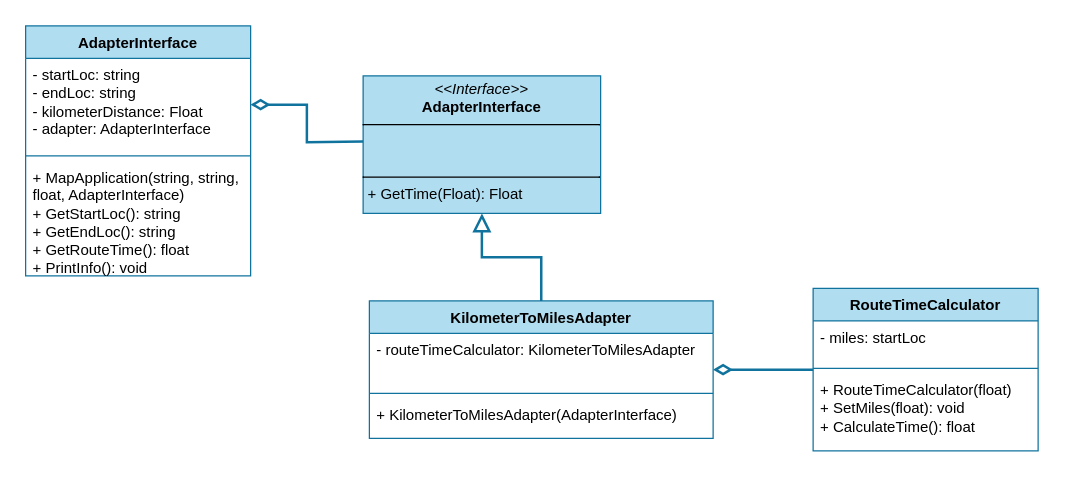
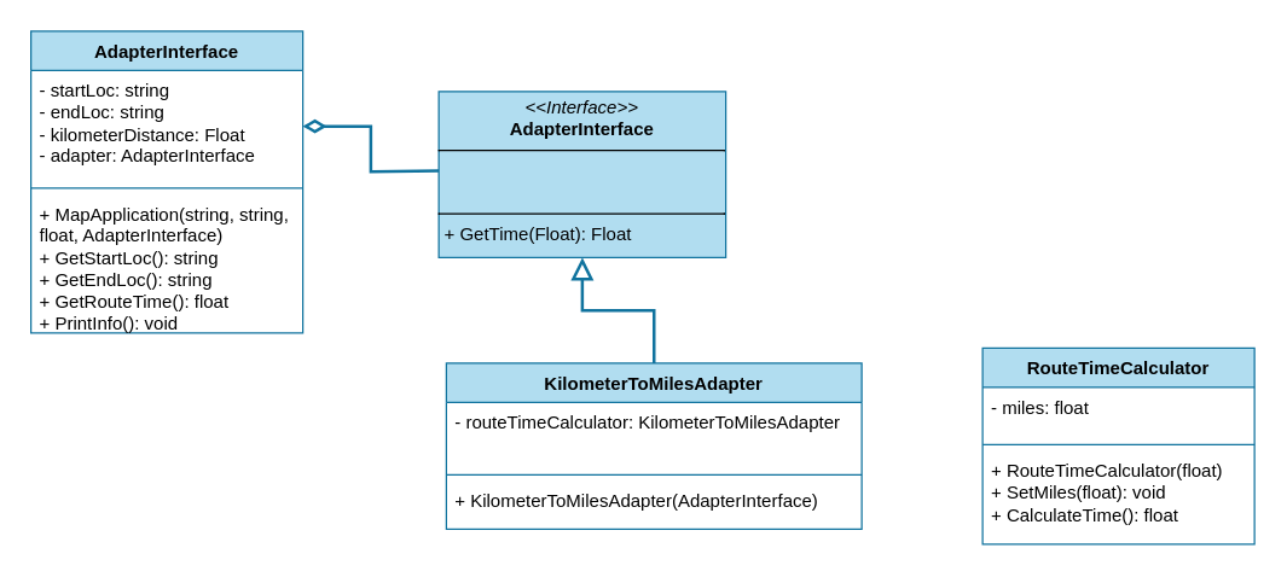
  <mxCell id="0" />
  <mxCell id="1" parent="0" />
  <mxCell id="2" value="&lt;p style=&quot;margin:0px;margin-top:4px;text-align:center;&quot;&gt;&lt;i&gt;&amp;lt;&amp;lt;Interface&amp;gt;&amp;gt;&lt;/i&gt;&lt;br&gt;&lt;b&gt;AdapterInterface&lt;/b&gt;&lt;/p&gt;&lt;hr size=&quot;1&quot; style=&quot;border-style:solid;&quot;&gt;&lt;p style=&quot;margin:0px;margin-left:4px;&quot;&gt;&amp;nbsp;&lt;/p&gt;&lt;p style=&quot;margin:0px;margin-left:4px;&quot;&gt;&lt;br&gt;&lt;/p&gt;&lt;hr size=&quot;1&quot; style=&quot;border-style:solid;&quot;&gt;&lt;p style=&quot;margin:0px;margin-left:4px;&quot;&gt;+ GetTime(Float): Float&lt;/p&gt;" style="verticalAlign=top;align=left;overflow=fill;html=1;whiteSpace=wrap;fillColor=#b1ddf0;strokeColor=#10739e;" vertex="1" parent="1"><mxGeometry x="290" y="60" width="190" height="110" as="geometry" /></mxCell>
  <mxCell id="3" style="edgeStyle=orthogonalEdgeStyle;rounded=0;orthogonalLoop=1;jettySize=auto;html=1;endSize=10;fillColor=#b1ddf0;strokeColor=#10739e;endArrow=diamondThin;endFill=0;strokeWidth=2;targetPerimeterSpacing=0;" edge="1" parent="1" target="5"><mxGeometry relative="1" as="geometry"><mxPoint x="290" y="112.514" as="sourcePoint" /><mxPoint x="200" y="117.48" as="targetPoint" /></mxGeometry></mxCell>
  <mxCell id="4" value="AdapterInterface" style="swimlane;fontStyle=1;align=center;verticalAlign=top;childLayout=stackLayout;horizontal=1;startSize=26;horizontalStack=0;resizeParent=1;resizeParentMax=0;resizeLast=0;collapsible=1;marginBottom=0;whiteSpace=wrap;html=1;fillColor=#b1ddf0;strokeColor=#10739e;" vertex="1" parent="1"><mxGeometry x="20" y="20" width="180" height="200" as="geometry" /></mxCell>
  <mxCell id="5" value="- startLoc: string&lt;div&gt;- endLoc: string&lt;/div&gt;&lt;div&gt;- kilometerDistance: Float&lt;/div&gt;&lt;div&gt;- adapter: AdapterInterface&lt;/div&gt;" style="text;strokeColor=none;fillColor=none;align=left;verticalAlign=top;spacingLeft=4;spacingRight=4;overflow=hidden;rotatable=0;points=[[0,0.5],[1,0.5]];portConstraint=eastwest;whiteSpace=wrap;html=1;" vertex="1" parent="4"><mxGeometry y="26" width="180" height="74" as="geometry" /></mxCell>
  <mxCell id="6" value="" style="line;strokeWidth=1;fillColor=none;align=left;verticalAlign=middle;spacingTop=-1;spacingLeft=3;spacingRight=3;rotatable=0;labelPosition=right;points=[];portConstraint=eastwest;strokeColor=inherit;" vertex="1" parent="4"><mxGeometry y="100" width="180" height="8" as="geometry" /></mxCell>
  <mxCell id="7" value="+ MapApplication(string, string, float, AdapterInterface)&lt;div&gt;+ GetStartLoc(): string&lt;/div&gt;&lt;div&gt;+ GetEndLoc(): string&lt;/div&gt;&lt;div&gt;+ GetRouteTime(): float&lt;/div&gt;&lt;div&gt;+ PrintInfo(): void&lt;/div&gt;" style="text;strokeColor=none;fillColor=none;align=left;verticalAlign=top;spacingLeft=4;spacingRight=4;overflow=hidden;rotatable=0;points=[[0,0.5],[1,0.5]];portConstraint=eastwest;whiteSpace=wrap;html=1;" vertex="1" parent="4"><mxGeometry y="108" width="180" height="92" as="geometry" /></mxCell>
  <mxCell id="8" style="edgeStyle=orthogonalEdgeStyle;rounded=0;orthogonalLoop=1;jettySize=auto;html=1;endSize=10;fillColor=#b1ddf0;strokeColor=#10739e;endArrow=block;endFill=0;strokeWidth=2;" edge="1" parent="1" source="9" target="2"><mxGeometry relative="1" as="geometry"><mxPoint x="300" y="122.514" as="sourcePoint" /><mxPoint x="210" y="93" as="targetPoint" /></mxGeometry></mxCell>
  <mxCell id="9" value="KilometerToMilesAdapter" style="swimlane;fontStyle=1;align=center;verticalAlign=top;childLayout=stackLayout;horizontal=1;startSize=26;horizontalStack=0;resizeParent=1;resizeParentMax=0;resizeLast=0;collapsible=1;marginBottom=0;whiteSpace=wrap;html=1;fillColor=#b1ddf0;strokeColor=#10739e;" vertex="1" parent="1"><mxGeometry x="295" y="240" width="275" height="110" as="geometry" /></mxCell>
  <mxCell id="10" value="- routeTimeCalculator: KilometerToMilesAdapter" style="text;strokeColor=none;fillColor=none;align=left;verticalAlign=top;spacingLeft=4;spacingRight=4;overflow=hidden;rotatable=0;points=[[0,0.5],[1,0.5]];portConstraint=eastwest;whiteSpace=wrap;html=1;" vertex="1" parent="9"><mxGeometry y="26" width="275" height="44" as="geometry" /></mxCell>
  <mxCell id="11" value="" style="line;strokeWidth=1;fillColor=none;align=left;verticalAlign=middle;spacingTop=-1;spacingLeft=3;spacingRight=3;rotatable=0;labelPosition=right;points=[];portConstraint=eastwest;strokeColor=inherit;" vertex="1" parent="9"><mxGeometry y="70" width="275" height="8" as="geometry" /></mxCell>
  <mxCell id="12" value="+ KilometerToMilesAdapter(AdapterInterface)&lt;div&gt;&lt;br&gt;&lt;/div&gt;" style="text;strokeColor=none;fillColor=none;align=left;verticalAlign=top;spacingLeft=4;spacingRight=4;overflow=hidden;rotatable=0;points=[[0,0.5],[1,0.5]];portConstraint=eastwest;whiteSpace=wrap;html=1;" vertex="1" parent="9"><mxGeometry y="78" width="275" height="32" as="geometry" /></mxCell>
  <mxCell id="13" value="RouteTimeCalculator" style="swimlane;fontStyle=1;align=center;verticalAlign=top;childLayout=stackLayout;horizontal=1;startSize=26;horizontalStack=0;resizeParent=1;resizeParentMax=0;resizeLast=0;collapsible=1;marginBottom=0;whiteSpace=wrap;html=1;fillColor=#b1ddf0;strokeColor=#10739e;" vertex="1" parent="1"><mxGeometry x="650" y="230" width="180" height="130" as="geometry" /></mxCell>
- <mxCell id="14" value="- miles: startLoc" style="text;strokeColor=none;fillColor=none;align=left;verticalAlign=top;spacingLeft=4;spacingRight=4;overflow=hidden;rotatable=0;points=[[0,0.5],[1,0.5]];portConstraint=eastwest;whiteSpace=wrap;html=1;" vertex="1" parent="13"><mxGeometry y="26" width="180" height="34" as="geometry" /></mxCell>
+ <mxCell id="14" value="- miles: float" style="text;strokeColor=none;fillColor=none;align=left;verticalAlign=top;spacingLeft=4;spacingRight=4;overflow=hidden;rotatable=0;points=[[0,0.5],[1,0.5]];portConstraint=eastwest;whiteSpace=wrap;html=1;" vertex="1" parent="13"><mxGeometry y="26" width="180" height="34" as="geometry" /></mxCell>
  <mxCell id="15" value="" style="line;strokeWidth=1;fillColor=none;align=left;verticalAlign=middle;spacingTop=-1;spacingLeft=3;spacingRight=3;rotatable=0;labelPosition=right;points=[];portConstraint=eastwest;strokeColor=inherit;" vertex="1" parent="13"><mxGeometry y="60" width="180" height="8" as="geometry" /></mxCell>
  <mxCell id="16" value="&lt;div&gt;+ RouteTimeCalculator(float)&lt;/div&gt;&lt;div&gt;+ SetMiles(float): void&lt;/div&gt;&lt;div&gt;+ CalculateTime(): float&lt;/div&gt;" style="text;strokeColor=none;fillColor=none;align=left;verticalAlign=top;spacingLeft=4;spacingRight=4;overflow=hidden;rotatable=0;points=[[0,0.5],[1,0.5]];portConstraint=eastwest;whiteSpace=wrap;html=1;" vertex="1" parent="13"><mxGeometry y="68" width="180" height="62" as="geometry" /></mxCell>
- <mxCell id="17" style="edgeStyle=orthogonalEdgeStyle;rounded=0;orthogonalLoop=1;jettySize=auto;html=1;endSize=10;fillColor=#b1ddf0;strokeColor=#10739e;endArrow=diamondThin;endFill=0;strokeWidth=2;targetPerimeterSpacing=0;" edge="1" parent="1" source="13" target="9"><mxGeometry relative="1" as="geometry"><mxPoint x="300" y="122.514" as="sourcePoint" /><mxPoint x="210" y="93" as="targetPoint" /></mxGeometry></mxCell>
